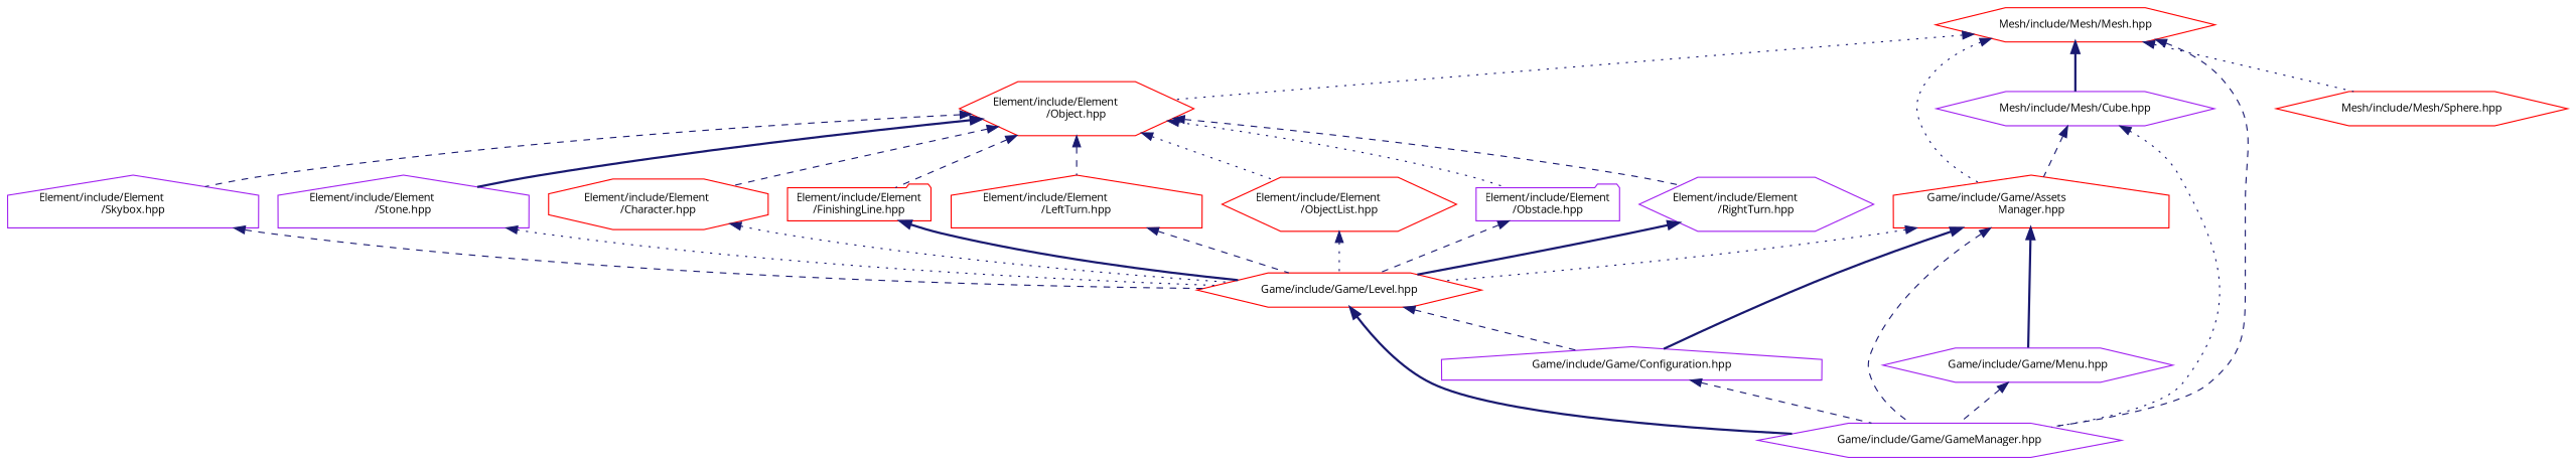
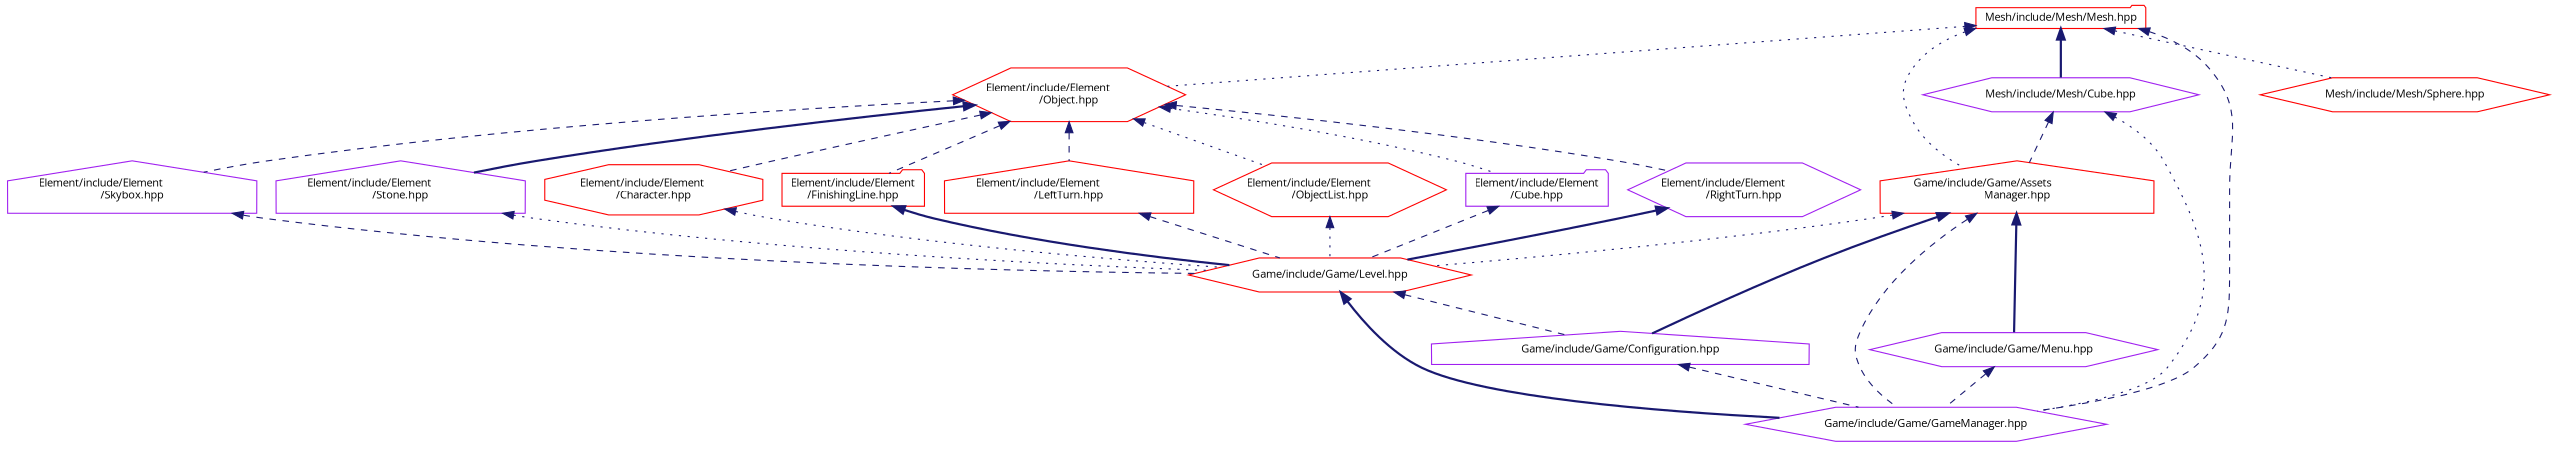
  digraph {
    fontname="Open Sans"
    node [color=red fillcolor=white fontname="Open Sans" fontsize=10 shape=hexagon style=filled]
    edge [color=midnightblue dir=back fontname="Open Sans" fontsize=10 labelfontname=Helvetica labelfontsize=10 style=dashed]
-   n1 [height=0.2 label="Mesh/include/Mesh/Mesh.hpp" width=0.4]
+   n1 [height=0.2 label="Mesh/include/Mesh/Mesh.hpp" shape=folder width=0.4]
    n2 [height=0.2 label="Element/include/Element\l/Object.hpp" width=0.4]
    n3 [color=purple height=0.2 label="Game/include/Game/GameManager.hpp" width=0.4]
    n4 [height=0.2 label="Game/include/Game/Assets\lManager.hpp" shape=house width=0.4]
    n5 [color=purple height=0.2 label="Mesh/include/Mesh/Cube.hpp" width=0.4]
    n6 [height=0.2 label="Mesh/include/Mesh/Sphere.hpp" width=0.4]
    n7 [height=0.2 label="Element/include/Element\l/Character.hpp" shape=octagon width=0.4]
    n8 [height=0.2 label="Element/include/Element\l/FinishingLine.hpp" shape=folder width=0.4]
    n9 [height=0.2 label="Element/include/Element\l/LeftTurn.hpp" shape=house width=0.4]
    n10 [height=0.2 label="Element/include/Element\l/ObjectList.hpp" width=0.4]
-   n11 [color=purple height=0.2 label="Element/include/Element\l/Obstacle.hpp" shape=folder width=0.4]
+   n11 [color=purple height=0.2 label="Element/include/Element\l/Cube.hpp" shape=folder width=0.4]
    n12 [color=purple height=0.2 label="Element/include/Element\l/RightTurn.hpp" width=0.4]
    n13 [color=purple height=0.2 label="Element/include/Element\l/Skybox.hpp" shape=house width=0.4]
    n14 [color=purple height=0.2 label="Element/include/Element\l/Stone.hpp" shape=house width=0.4]
    n15 [height=0.2 label="Game/include/Game/Level.hpp" width=0.4]
    n16 [color=purple height=0.2 label="Game/include/Game/Configuration.hpp" shape=house width=0.4]
    n17 [color=purple height=0.2 label="Game/include/Game/Menu.hpp" width=0.4]
    n1 -> n2 [style=dotted]
    n1 -> n3
    n1 -> n4 [style=dotted]
    n1 -> n5 [style=bold]
    n1 -> n6 [style=dotted]
    n2 -> n7
    n2 -> n8
    n2 -> n9
    n2 -> n10 [style=dotted]
    n2 -> n11 [style=dotted]
    n2 -> n12
    n2 -> n13
    n2 -> n14 [style=bold]
    n4 -> n3
    n4 -> n15 [style=dotted]
    n4 -> n16 [style=bold]
    n4 -> n17 [style=bold]
    n5 -> n3 [style=dotted]
    n5 -> n4
    n7 -> n15 [style=dotted]
    n8 -> n15 [style=bold]
    n9 -> n15
    n10 -> n15 [style=dotted]
    n11 -> n15
    n12 -> n15 [style=bold]
    n13 -> n15
    n14 -> n15 [style=dotted]
    n15 -> n3 [style=bold]
    n15 -> n16
    n16 -> n3
    n17 -> n3
  }
